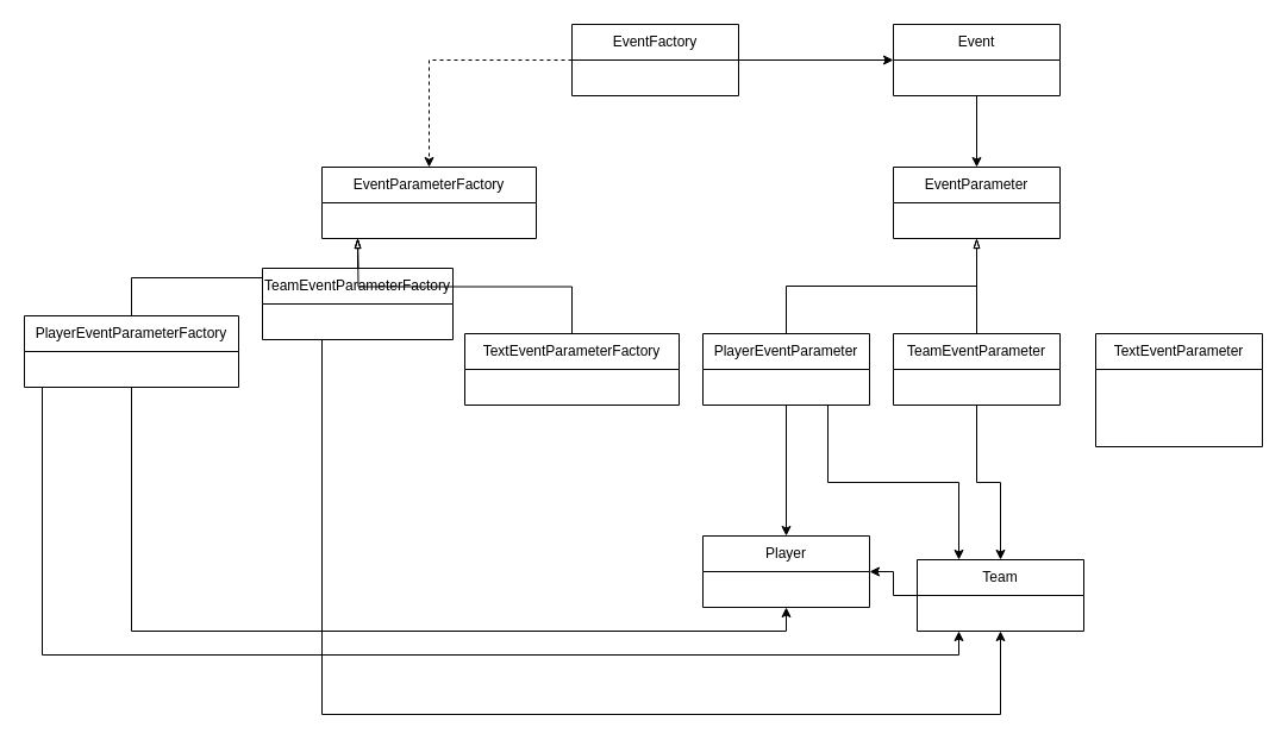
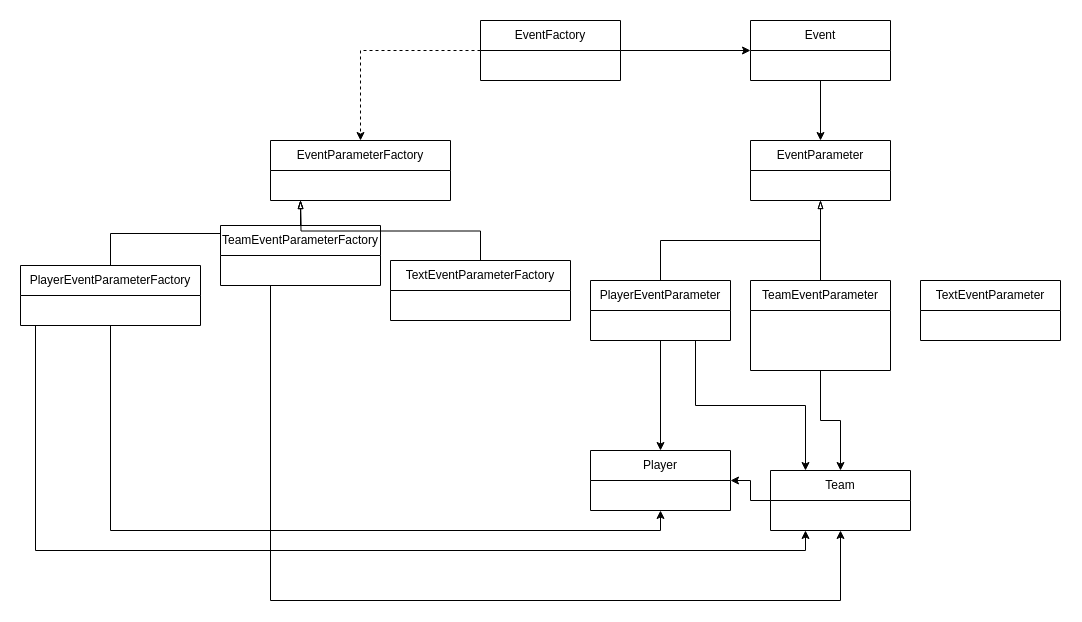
  <mxCell id="0" />
  <mxCell id="1" parent="0" />
  <mxCell id="2" style="edgeStyle=orthogonalEdgeStyle;rounded=0;orthogonalLoop=1;jettySize=auto;html=1;exitX=0;exitY=0.5;exitDx=0;exitDy=0;entryX=1;entryY=0.5;entryDx=0;entryDy=0;startArrow=none;startFill=0;endArrow=classic;endFill=1;" parent="1" source="3" target="4" edge="1"><mxGeometry relative="1" as="geometry" /></mxCell>
  <mxCell id="3" value="Team" style="swimlane;fontStyle=0;childLayout=stackLayout;horizontal=1;startSize=30;horizontalStack=0;resizeParent=1;resizeParentMax=0;resizeLast=0;collapsible=1;marginBottom=0;whiteSpace=wrap;html=1;" parent="1" vertex="1"><mxGeometry x="770" y="470" width="140" height="60" as="geometry" /></mxCell>
  <mxCell id="4" value="Player" style="swimlane;fontStyle=0;childLayout=stackLayout;horizontal=1;startSize=30;horizontalStack=0;resizeParent=1;resizeParentMax=0;resizeLast=0;collapsible=1;marginBottom=0;whiteSpace=wrap;html=1;" parent="1" vertex="1"><mxGeometry x="590" y="450" width="140" height="60" as="geometry" /></mxCell>
  <mxCell id="5" style="edgeStyle=orthogonalEdgeStyle;rounded=0;orthogonalLoop=1;jettySize=auto;html=1;exitX=0.5;exitY=1;exitDx=0;exitDy=0;entryX=0.5;entryY=0;entryDx=0;entryDy=0;startArrow=none;startFill=0;endArrow=classic;endFill=1;" parent="1" source="6" target="7" edge="1"><mxGeometry relative="1" as="geometry" /></mxCell>
  <mxCell id="6" value="Event" style="swimlane;fontStyle=0;childLayout=stackLayout;horizontal=1;startSize=30;horizontalStack=0;resizeParent=1;resizeParentMax=0;resizeLast=0;collapsible=1;marginBottom=0;whiteSpace=wrap;html=1;" parent="1" vertex="1"><mxGeometry x="750" y="20" width="140" height="60" as="geometry" /></mxCell>
  <mxCell id="7" value="EventParameter" style="swimlane;fontStyle=0;childLayout=stackLayout;horizontal=1;startSize=30;horizontalStack=0;resizeParent=1;resizeParentMax=0;resizeLast=0;collapsible=1;marginBottom=0;whiteSpace=wrap;html=1;" parent="1" vertex="1"><mxGeometry x="750" y="140" width="140" height="60" as="geometry" /></mxCell>
  <mxCell id="8" style="edgeStyle=orthogonalEdgeStyle;rounded=0;orthogonalLoop=1;jettySize=auto;html=1;exitX=0.5;exitY=1;exitDx=0;exitDy=0;entryX=0.5;entryY=0;entryDx=0;entryDy=0;startArrow=none;startFill=0;endArrow=classic;endFill=1;" parent="1" source="11" target="4" edge="1"><mxGeometry relative="1" as="geometry" /></mxCell>
  <mxCell id="9" style="edgeStyle=orthogonalEdgeStyle;rounded=0;orthogonalLoop=1;jettySize=auto;html=1;exitX=0.75;exitY=1;exitDx=0;exitDy=0;entryX=0.25;entryY=0;entryDx=0;entryDy=0;startArrow=none;startFill=0;endArrow=classic;endFill=1;" parent="1" source="11" target="3" edge="1"><mxGeometry relative="1" as="geometry" /></mxCell>
  <mxCell id="10" style="edgeStyle=orthogonalEdgeStyle;rounded=0;orthogonalLoop=1;jettySize=auto;html=1;exitX=0.5;exitY=0;exitDx=0;exitDy=0;entryX=0.5;entryY=1;entryDx=0;entryDy=0;startArrow=none;startFill=0;endArrow=blockThin;endFill=0;" parent="1" source="11" target="7" edge="1"><mxGeometry relative="1" as="geometry" /></mxCell>
  <mxCell id="11" value="PlayerEventParameter" style="swimlane;fontStyle=0;childLayout=stackLayout;horizontal=1;startSize=30;horizontalStack=0;resizeParent=1;resizeParentMax=0;resizeLast=0;collapsible=1;marginBottom=0;whiteSpace=wrap;html=1;" parent="1" vertex="1"><mxGeometry x="590" y="280" width="140" height="60" as="geometry" /></mxCell>
  <mxCell id="12" style="edgeStyle=orthogonalEdgeStyle;rounded=0;orthogonalLoop=1;jettySize=auto;html=1;exitX=0.5;exitY=0;exitDx=0;exitDy=0;entryX=0.5;entryY=1;entryDx=0;entryDy=0;startArrow=none;startFill=0;endArrow=blockThin;endFill=0;" parent="1" source="14" target="7" edge="1"><mxGeometry relative="1" as="geometry" /></mxCell>
  <mxCell id="13" style="edgeStyle=orthogonalEdgeStyle;rounded=0;orthogonalLoop=1;jettySize=auto;html=1;exitX=0.5;exitY=1;exitDx=0;exitDy=0;entryX=0.5;entryY=0;entryDx=0;entryDy=0;startArrow=none;startFill=0;endArrow=classic;endFill=1;" parent="1" source="14" target="3" edge="1"><mxGeometry relative="1" as="geometry" /></mxCell>
- <mxCell id="14" value="TeamEventParameter" style="swimlane;fontStyle=0;childLayout=stackLayout;horizontal=1;startSize=30;horizontalStack=0;resizeParent=1;resizeParentMax=0;resizeLast=0;collapsible=1;marginBottom=0;whiteSpace=wrap;html=1;" parent="1" vertex="1"><mxGeometry x="750" y="280" width="140" height="60" as="geometry" /></mxCell>
- <mxCell id="15" value="TextEventParameter" style="swimlane;fontStyle=0;childLayout=stackLayout;horizontal=1;startSize=30;horizontalStack=0;resizeParent=1;resizeParentMax=0;resizeLast=0;collapsible=1;marginBottom=0;whiteSpace=wrap;html=1;" parent="1" vertex="1"><mxGeometry x="920" y="280" width="140" height="95" as="geometry" /></mxCell>
+ <mxCell id="14" value="TeamEventParameter" style="swimlane;fontStyle=0;childLayout=stackLayout;horizontal=1;startSize=30;horizontalStack=0;resizeParent=1;resizeParentMax=0;resizeLast=0;collapsible=1;marginBottom=0;whiteSpace=wrap;html=1;" parent="1" vertex="1"><mxGeometry x="750" y="280" width="140" height="90" as="geometry" /></mxCell>
+ <mxCell id="15" value="TextEventParameter" style="swimlane;fontStyle=0;childLayout=stackLayout;horizontal=1;startSize=30;horizontalStack=0;resizeParent=1;resizeParentMax=0;resizeLast=0;collapsible=1;marginBottom=0;whiteSpace=wrap;html=1;" parent="1" vertex="1"><mxGeometry x="920" y="280" width="140" height="60" as="geometry" /></mxCell>
  <mxCell id="16" style="edgeStyle=orthogonalEdgeStyle;rounded=0;orthogonalLoop=1;jettySize=auto;html=1;exitX=1;exitY=0.5;exitDx=0;exitDy=0;entryX=0;entryY=0.5;entryDx=0;entryDy=0;startArrow=none;startFill=0;endArrow=classic;endFill=1;" parent="1" source="18" target="6" edge="1"><mxGeometry relative="1" as="geometry"><mxPoint x="750" y="75" as="targetPoint" /></mxGeometry></mxCell>
  <mxCell id="17" style="edgeStyle=orthogonalEdgeStyle;rounded=0;orthogonalLoop=1;jettySize=auto;html=1;exitX=0;exitY=0.5;exitDx=0;exitDy=0;entryX=0.5;entryY=0;entryDx=0;entryDy=0;dashed=1;" edge="1" parent="1" source="18" target="19"><mxGeometry relative="1" as="geometry"><mxPoint x="330" y="40" as="targetPoint" /></mxGeometry></mxCell>
  <mxCell id="18" value="EventFactory" style="swimlane;fontStyle=0;childLayout=stackLayout;horizontal=1;startSize=30;horizontalStack=0;resizeParent=1;resizeParentMax=0;resizeLast=0;collapsible=1;marginBottom=0;whiteSpace=wrap;html=1;" parent="1" vertex="1"><mxGeometry x="480" y="20" width="140" height="60" as="geometry" /></mxCell>
  <mxCell id="19" value="EventParameterFactory" style="swimlane;fontStyle=0;childLayout=stackLayout;horizontal=1;startSize=30;horizontalStack=0;resizeParent=1;resizeParentMax=0;resizeLast=0;collapsible=1;marginBottom=0;whiteSpace=wrap;html=1;" parent="1" vertex="1"><mxGeometry x="270" y="140" width="180" height="60" as="geometry" /></mxCell>
  <mxCell id="20" style="edgeStyle=orthogonalEdgeStyle;rounded=0;orthogonalLoop=1;jettySize=auto;html=1;exitX=0.5;exitY=0;exitDx=0;exitDy=0;entryX=0.5;entryY=1;entryDx=0;entryDy=0;startArrow=none;startFill=0;endArrow=blockThin;endFill=0;" parent="1" source="23" edge="1"><mxGeometry relative="1" as="geometry"><mxPoint x="300" y="200" as="targetPoint" /></mxGeometry></mxCell>
  <mxCell id="21" style="edgeStyle=orthogonalEdgeStyle;rounded=0;orthogonalLoop=1;jettySize=auto;html=1;exitX=0.5;exitY=1;exitDx=0;exitDy=0;entryX=0.5;entryY=1;entryDx=0;entryDy=0;startArrow=none;startFill=0;endArrow=classic;endFill=1;" parent="1" source="23" target="4" edge="1"><mxGeometry relative="1" as="geometry" /></mxCell>
  <mxCell id="22" style="edgeStyle=orthogonalEdgeStyle;rounded=0;orthogonalLoop=1;jettySize=auto;html=1;exitX=0.25;exitY=1;exitDx=0;exitDy=0;entryX=0.25;entryY=1;entryDx=0;entryDy=0;startArrow=none;startFill=0;endArrow=classic;endFill=1;" parent="1" source="23" target="3" edge="1"><mxGeometry relative="1" as="geometry"><Array as="points"><mxPoint x="35" y="550" /><mxPoint x="805" y="550" /></Array></mxGeometry></mxCell>
  <mxCell id="23" value="PlayerEventParameterFactory" style="swimlane;fontStyle=0;childLayout=stackLayout;horizontal=1;startSize=30;horizontalStack=0;resizeParent=1;resizeParentMax=0;resizeLast=0;collapsible=1;marginBottom=0;whiteSpace=wrap;html=1;" parent="1" vertex="1"><mxGeometry x="20" y="265" width="180" height="60" as="geometry" /></mxCell>
  <mxCell id="24" style="edgeStyle=orthogonalEdgeStyle;rounded=0;orthogonalLoop=1;jettySize=auto;html=1;exitX=0.5;exitY=0;exitDx=0;exitDy=0;entryX=0.5;entryY=1;entryDx=0;entryDy=0;startArrow=none;startFill=0;endArrow=blockThin;endFill=0;" parent="1" source="26" edge="1"><mxGeometry relative="1" as="geometry"><mxPoint x="300" y="200" as="targetPoint" /></mxGeometry></mxCell>
  <mxCell id="25" style="edgeStyle=orthogonalEdgeStyle;rounded=0;orthogonalLoop=1;jettySize=auto;html=1;exitX=0.5;exitY=1;exitDx=0;exitDy=0;entryX=0.5;entryY=1;entryDx=0;entryDy=0;startArrow=none;startFill=0;endArrow=classic;endFill=1;" parent="1" source="26" target="3" edge="1"><mxGeometry relative="1" as="geometry"><Array as="points"><mxPoint x="270" y="600" /><mxPoint x="840" y="600" /></Array></mxGeometry></mxCell>
  <mxCell id="26" value="TeamEventParameterFactory" style="swimlane;fontStyle=0;childLayout=stackLayout;horizontal=1;startSize=30;horizontalStack=0;resizeParent=1;resizeParentMax=0;resizeLast=0;collapsible=1;marginBottom=0;whiteSpace=wrap;html=1;" parent="1" vertex="1"><mxGeometry x="220" y="225" width="160" height="60" as="geometry" /></mxCell>
  <mxCell id="27" style="edgeStyle=orthogonalEdgeStyle;rounded=0;orthogonalLoop=1;jettySize=auto;html=1;exitX=0.5;exitY=0;exitDx=0;exitDy=0;entryX=0.5;entryY=1;entryDx=0;entryDy=0;startArrow=none;startFill=0;endArrow=blockThin;endFill=0;" parent="1" source="28" edge="1"><mxGeometry relative="1" as="geometry"><mxPoint x="300" y="200" as="targetPoint" /></mxGeometry></mxCell>
- <mxCell id="28" value="TextEventParameterFactory" style="swimlane;fontStyle=0;childLayout=stackLayout;horizontal=1;startSize=30;horizontalStack=0;resizeParent=1;resizeParentMax=0;resizeLast=0;collapsible=1;marginBottom=0;whiteSpace=wrap;html=1;" parent="1" vertex="1"><mxGeometry x="390" y="280" width="180" height="60" as="geometry" /></mxCell>
+ <mxCell id="28" value="TextEventParameterFactory" style="swimlane;fontStyle=0;childLayout=stackLayout;horizontal=1;startSize=30;horizontalStack=0;resizeParent=1;resizeParentMax=0;resizeLast=0;collapsible=1;marginBottom=0;whiteSpace=wrap;html=1;" parent="1" vertex="1"><mxGeometry x="390" y="260" width="180" height="60" as="geometry" /></mxCell>
